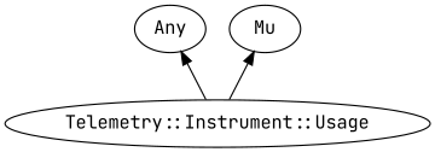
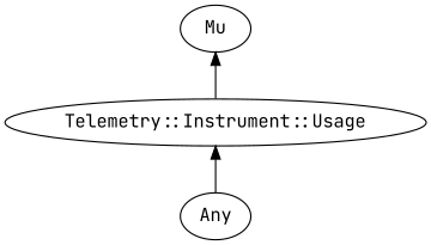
  digraph {
    fontname="JetBrains Mono"
    rankdir=BT
    splines=polyline
    node [color="#000000" fontcolor="#000000" fontname="JetBrains Mono"]
    edge [color="#000000" fontname="JetBrains Mono"]
    "Telemetry::Instrument::Usage"
    Any
    Mu
-   "Telemetry::Instrument::Usage" -> Any
+   Any -> "Telemetry::Instrument::Usage"
    "Telemetry::Instrument::Usage" -> Mu
  }
